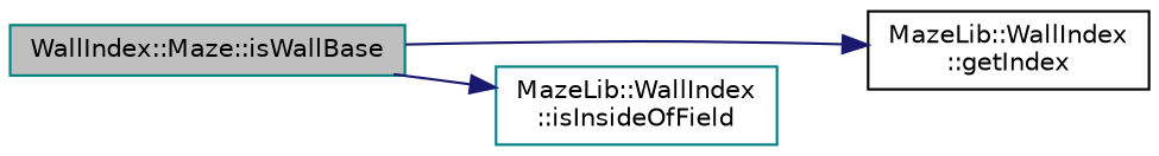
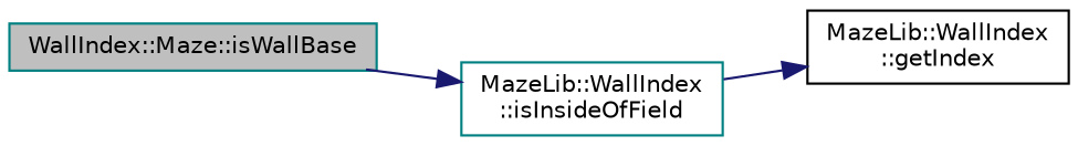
  digraph {
    rankdir=LR
    node [color=teal fillcolor=white fontname=Helvetica fontsize=10 shape=record style=filled]
    edge [color=midnightblue fontname=Helvetica fontsize=10 labelfontname=Helvetica labelfontsize=10 style=solid]
    n1 [fillcolor=grey75 fontcolor=black height=0.2 label="WallIndex::Maze::isWallBase" width=0.4]
    n2 [color=black height=0.2 label="MazeLib::WallIndex\l::getIndex" width=0.4]
    n3 [height=0.2 label="MazeLib::WallIndex\l::isInsideOfField" width=0.4]
-   n1 -> n2
+   n3 -> n2
    n1 -> n3
  }
